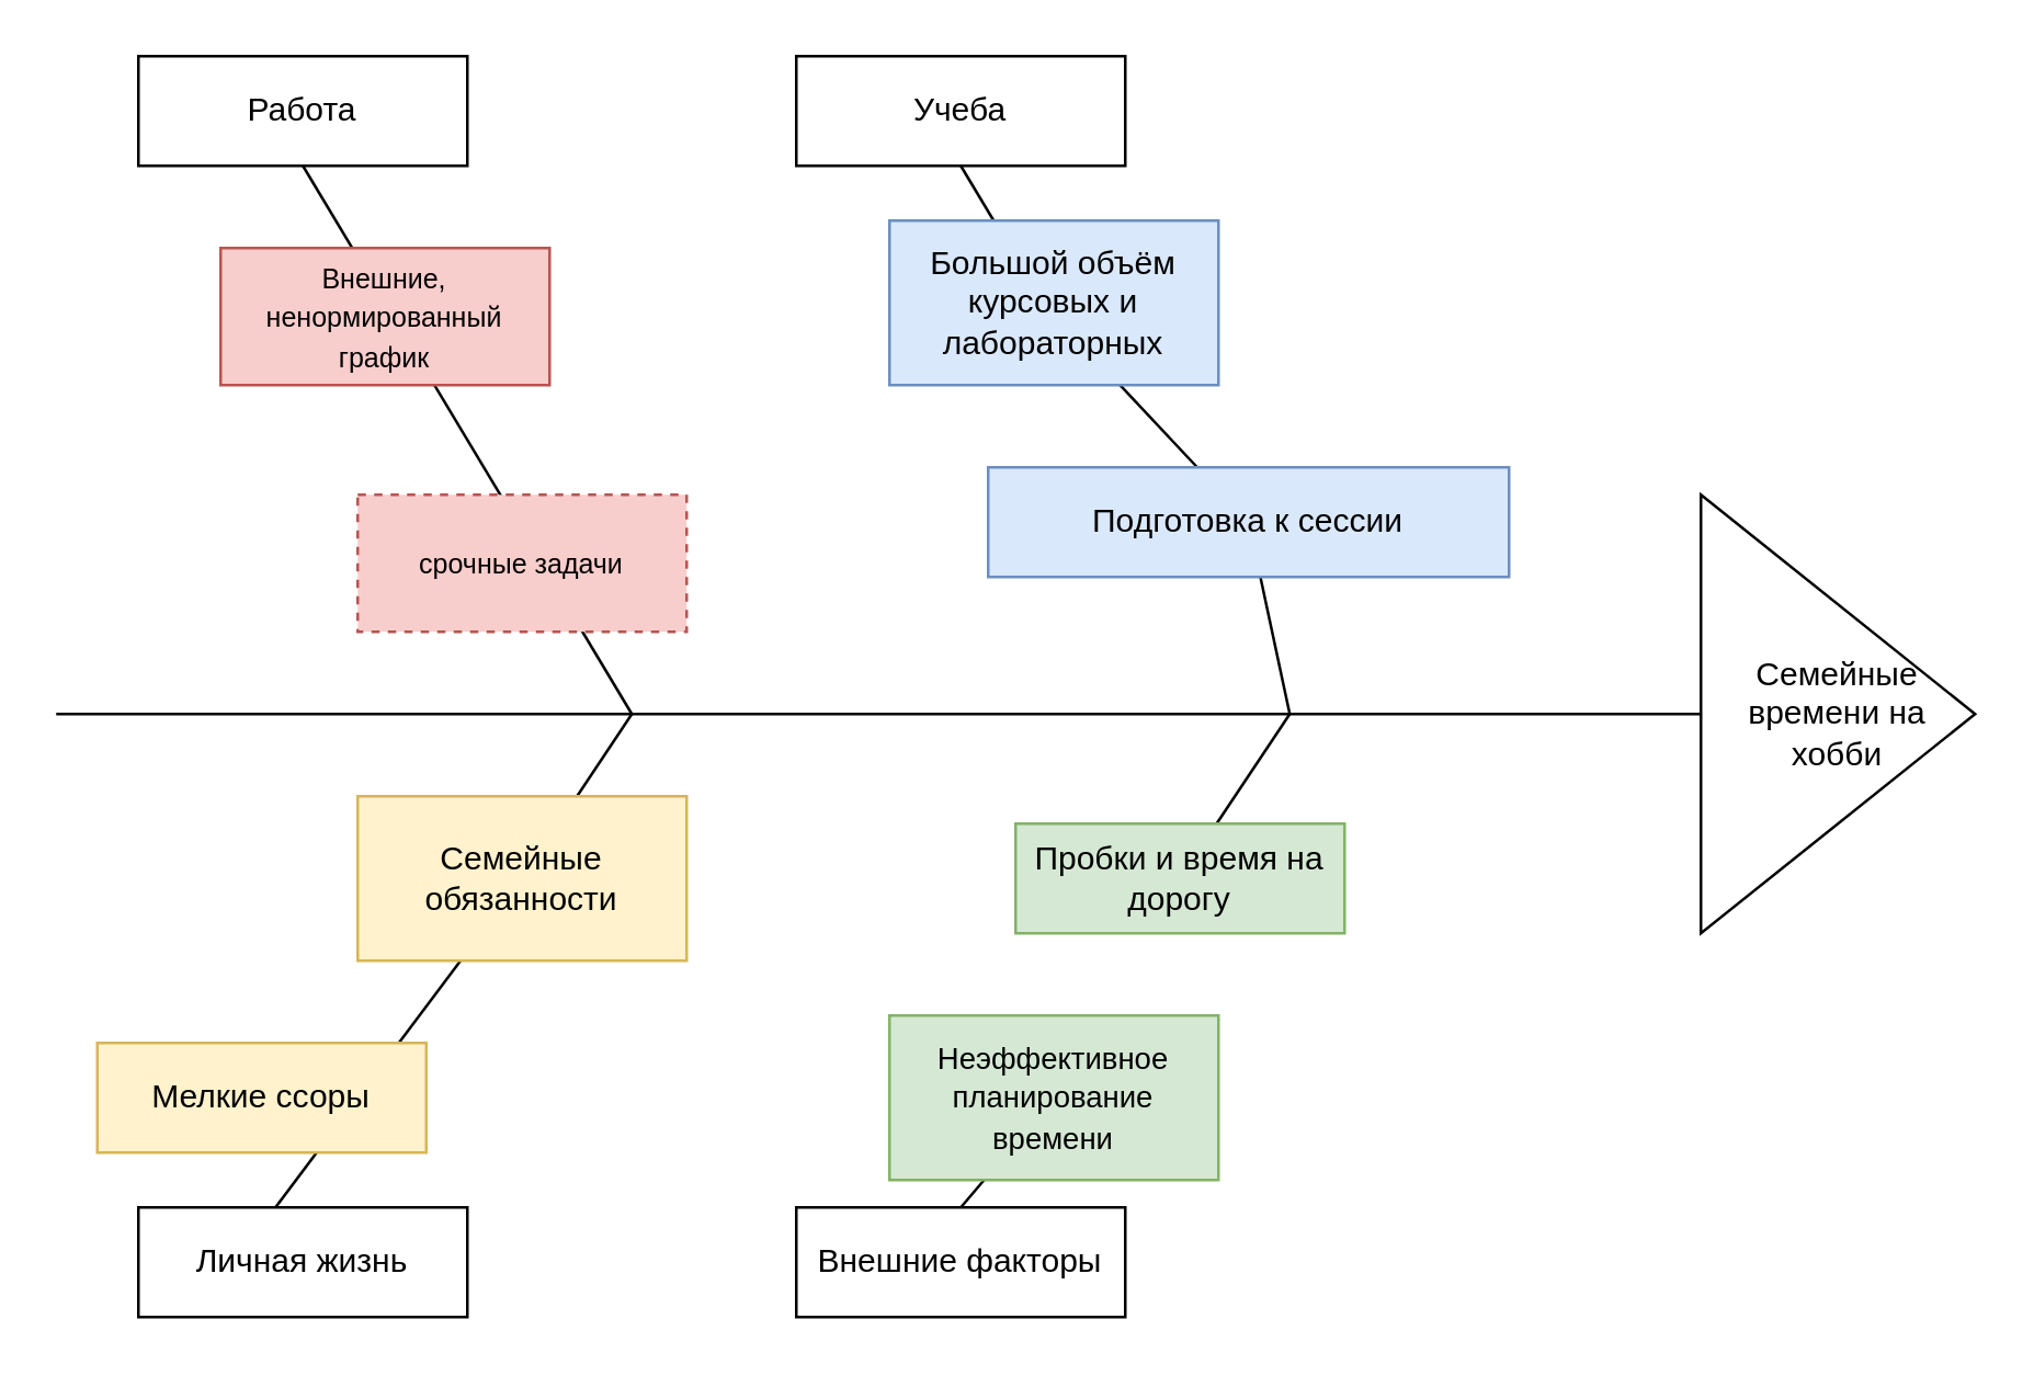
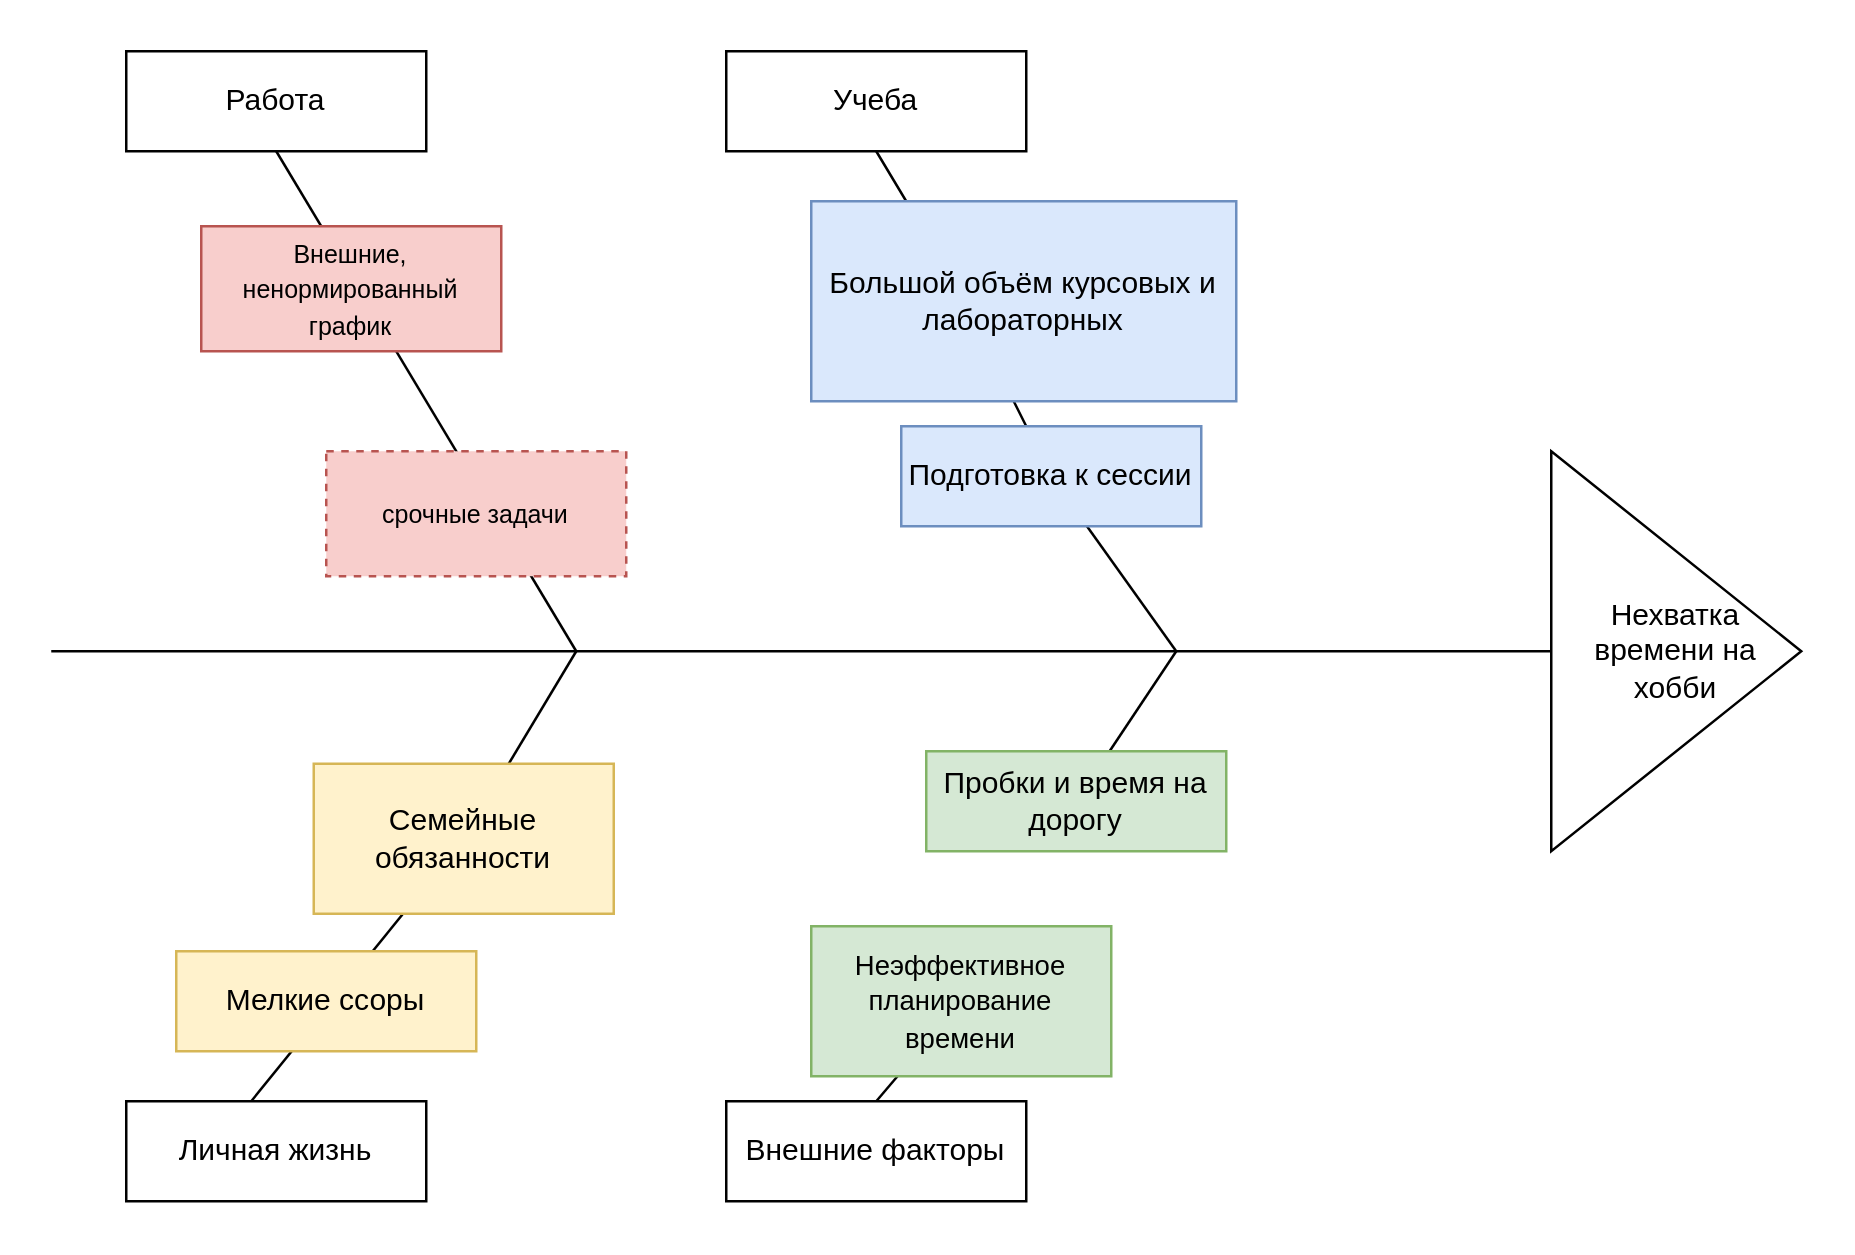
  <mxCell id="0" />
  <mxCell id="1" parent="0" />
- <mxCell id="2" value="Семейные времени на хобби" style="triangle;whiteSpace=wrap;html=1;" vertex="1" parent="1"><mxGeometry x="620" y="180" width="100" height="160" as="geometry" /></mxCell>
+ <mxCell id="2" value="Нехватка времени на хобби" style="triangle;whiteSpace=wrap;html=1;" vertex="1" parent="1"><mxGeometry x="620" y="180" width="100" height="160" as="geometry" /></mxCell>
  <mxCell id="3" value="" style="endArrow=none;html=1;rounded=0;" edge="1" parent="1"><mxGeometry width="50" height="50" relative="1" as="geometry"><mxPoint x="20" y="260" as="sourcePoint" /><mxPoint x="620" y="260" as="targetPoint" /></mxGeometry></mxCell>
  <mxCell id="4" value="" style="endArrow=none;html=1;rounded=0;" edge="1" parent="1"><mxGeometry width="50" height="50" relative="1" as="geometry"><mxPoint x="230" y="260" as="sourcePoint" /><mxPoint x="110" y="60" as="targetPoint" /></mxGeometry></mxCell>
  <mxCell id="5" value="Работа" style="rounded=0;whiteSpace=wrap;html=1;" vertex="1" parent="1"><mxGeometry x="50" y="20" width="120" height="40" as="geometry" /></mxCell>
  <mxCell id="6" value="&lt;font style=&quot;font-size: 10px;&quot;&gt;Внешние, ненормированный график&lt;/font&gt;" style="rounded=0;whiteSpace=wrap;html=1;fillColor=#f8cecc;strokeColor=#b85450;" vertex="1" parent="1"><mxGeometry x="80" y="90" width="120" height="50" as="geometry" /></mxCell>
  <mxCell id="7" value="&lt;span style=&quot;font-size: 10px;&quot;&gt;срочные задачи&lt;/span&gt;" style="rounded=0;whiteSpace=wrap;html=1;fillColor=#f8cecc;strokeColor=#b85450;dashed=1;" vertex="1" parent="1"><mxGeometry x="130" y="180" width="120" height="50" as="geometry" /></mxCell>
  <mxCell id="8" value="" style="endArrow=none;html=1;rounded=0;" edge="1" parent="1" source="12"><mxGeometry width="50" height="50" relative="1" as="geometry"><mxPoint x="470" y="260" as="sourcePoint" /><mxPoint x="350" y="60" as="targetPoint" /><Array as="points"><mxPoint x="380" y="110" /></Array></mxGeometry></mxCell>
  <mxCell id="9" value="Учеба" style="rounded=0;whiteSpace=wrap;html=1;" vertex="1" parent="1"><mxGeometry x="290" y="20" width="120" height="40" as="geometry" /></mxCell>
- <mxCell id="10" value="Большой объём курсовых и лабораторных" style="rounded=0;whiteSpace=wrap;html=1;fillColor=#dae8fc;strokeColor=#6c8ebf;" vertex="1" parent="1"><mxGeometry x="324" y="80" width="120" height="60" as="geometry" /></mxCell>
+ <mxCell id="10" value="Большой объём курсовых и лабораторных" style="rounded=0;whiteSpace=wrap;html=1;fillColor=#dae8fc;strokeColor=#6c8ebf;" vertex="1" parent="1"><mxGeometry x="324" y="80" width="170" height="80" as="geometry" /></mxCell>
  <mxCell id="11" value="" style="endArrow=none;html=1;rounded=0;" edge="1" parent="1" target="12"><mxGeometry width="50" height="50" relative="1" as="geometry"><mxPoint x="470" y="260" as="sourcePoint" /><mxPoint x="350" y="60" as="targetPoint" /></mxGeometry></mxCell>
- <mxCell id="12" value="Подготовка к сессии" style="rounded=0;whiteSpace=wrap;html=1;fillColor=#dae8fc;strokeColor=#6c8ebf;" vertex="1" parent="1"><mxGeometry x="360" y="170" width="190" height="40" as="geometry" /></mxCell>
+ <mxCell id="12" value="Подготовка к сессии" style="rounded=0;whiteSpace=wrap;html=1;fillColor=#dae8fc;strokeColor=#6c8ebf;" vertex="1" parent="1"><mxGeometry x="360" y="170" width="120" height="40" as="geometry" /></mxCell>
  <mxCell id="13" value="" style="endArrow=none;html=1;rounded=0;" edge="1" parent="1" source="16"><mxGeometry width="50" height="50" relative="1" as="geometry"><mxPoint x="100" y="440" as="sourcePoint" /><mxPoint x="230" y="260" as="targetPoint" /></mxGeometry></mxCell>
  <mxCell id="14" value="Личная жизнь" style="rounded=0;whiteSpace=wrap;html=1;" vertex="1" parent="1"><mxGeometry x="50" y="440" width="120" height="40" as="geometry" /></mxCell>
  <mxCell id="15" value="" style="endArrow=none;html=1;rounded=0;" edge="1" parent="1" target="16"><mxGeometry width="50" height="50" relative="1" as="geometry"><mxPoint x="100" y="440" as="sourcePoint" /><mxPoint x="230" y="260" as="targetPoint" /></mxGeometry></mxCell>
- <mxCell id="16" value="Семейные обязанности" style="rounded=0;whiteSpace=wrap;html=1;fillColor=#fff2cc;strokeColor=#d6b656;" vertex="1" parent="1"><mxGeometry x="130" y="290" width="120" height="60" as="geometry" /></mxCell>
- <mxCell id="17" value="Мелкие ссоры" style="rounded=0;whiteSpace=wrap;html=1;fillColor=#fff2cc;strokeColor=#d6b656;" vertex="1" parent="1"><mxGeometry x="35" y="380" width="120" height="40" as="geometry" /></mxCell>
+ <mxCell id="16" value="Семейные обязанности" style="rounded=0;whiteSpace=wrap;html=1;fillColor=#fff2cc;strokeColor=#d6b656;" vertex="1" parent="1"><mxGeometry x="125" y="305" width="120" height="60" as="geometry" /></mxCell>
+ <mxCell id="17" value="Мелкие ссоры" style="rounded=0;whiteSpace=wrap;html=1;fillColor=#fff2cc;strokeColor=#d6b656;" vertex="1" parent="1"><mxGeometry x="70" y="380" width="120" height="40" as="geometry" /></mxCell>
  <mxCell id="18" value="" style="endArrow=none;html=1;rounded=0;" edge="1" parent="1" source="22"><mxGeometry width="50" height="50" relative="1" as="geometry"><mxPoint x="350" y="440" as="sourcePoint" /><mxPoint x="470" y="260" as="targetPoint" /></mxGeometry></mxCell>
  <mxCell id="19" value="Внешние факторы" style="rounded=0;whiteSpace=wrap;html=1;" vertex="1" parent="1"><mxGeometry x="290" y="440" width="120" height="40" as="geometry" /></mxCell>
  <mxCell id="20" value="" style="endArrow=none;html=1;rounded=0;" edge="1" parent="1" target="21"><mxGeometry width="50" height="50" relative="1" as="geometry"><mxPoint x="350" y="440" as="sourcePoint" /><mxPoint x="470" y="260" as="targetPoint" /></mxGeometry></mxCell>
  <mxCell id="21" value="&lt;font style=&quot;font-size: 11px;&quot;&gt;Неэффективное планирование времени&lt;/font&gt;" style="rounded=0;whiteSpace=wrap;html=1;fillColor=#d5e8d4;strokeColor=#82b366;" vertex="1" parent="1"><mxGeometry x="324" y="370" width="120" height="60" as="geometry" /></mxCell>
  <mxCell id="22" value="Пробки и время на дорогу" style="rounded=0;whiteSpace=wrap;html=1;fillColor=#d5e8d4;strokeColor=#82b366;" vertex="1" parent="1"><mxGeometry x="370" y="300" width="120" height="40" as="geometry" /></mxCell>
